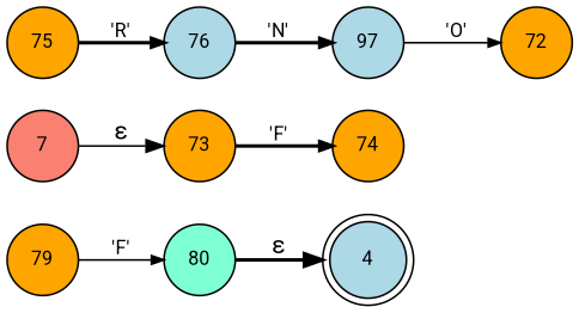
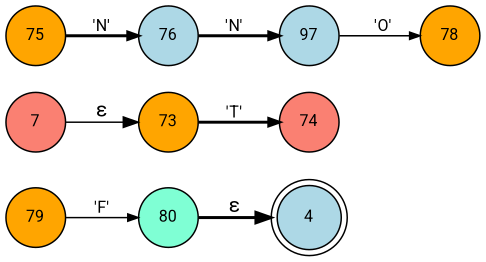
  digraph {
    fontname=Roboto
    rankdir=LR
    node [fillcolor=orange fixedsize=true fontname=Roboto fontsize=11 shape=circle style=filled peripheries=1]
    edge [fontname=Roboto style=bold arrowhead=normal arrowsize=.7 fontsize=11]
    n1 [fillcolor=lightblue label=4 shape=doublecircle width=.6 peripheries=""]
    n2 [fillcolor=aquamarine label=80 width=.55]
    n3 [fillcolor=salmon label=7 width=.55]
    n4 [label=73 width=.55]
-   n5 [label=74 width=.55]
+   n5 [fillcolor=salmon label=74 width=.55]
    n6 [label=75 width=.55]
    n7 [fillcolor=lightblue label=76 width=.55]
    n8 [fillcolor=lightblue label=97 width=.55]
-   n9 [label=72 width=.55]
+   n9 [label=78 width=.55]
    n10 [label=79 width=.55]
    n2 -> n1 [label="&epsilon;" arrowhead="" arrowsize="" fontsize=""]
    n3 -> n4 [label="&epsilon;" style=solid arrowhead="" arrowsize="" fontsize=""]
-   n4 -> n5 [label="'F'"]
-   n6 -> n7 [label="'R'"]
+   n4 -> n5 [label="'T'"]
+   n6 -> n7 [label="'N'"]
    n7 -> n8 [label="'N'"]
    n8 -> n9 [label="'O'" style=solid]
    n10 -> n2 [label="'F'" style=solid]
  }
